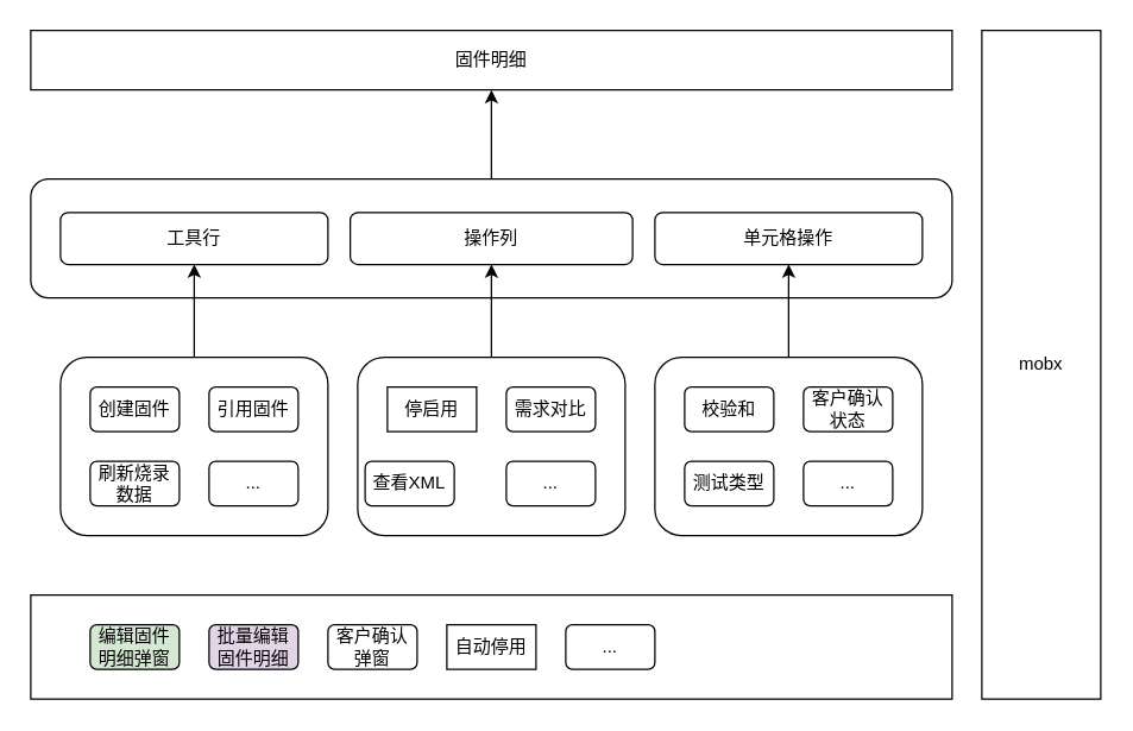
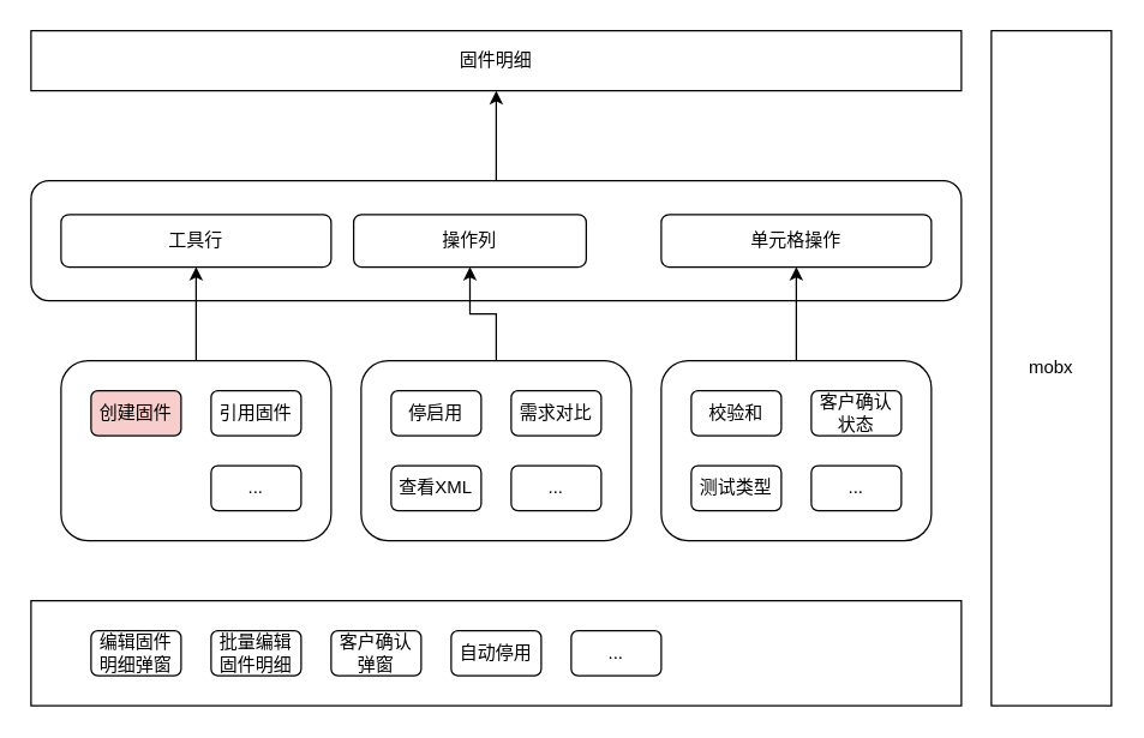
  <mxCell id="0" />
  <mxCell id="1" parent="0" />
  <mxCell id="2" style="edgeStyle=orthogonalEdgeStyle;rounded=0;orthogonalLoop=1;jettySize=auto;html=1;exitX=0.5;exitY=0;exitDx=0;exitDy=0;entryX=0.5;entryY=1;entryDx=0;entryDy=0;" edge="1" parent="1" source="3" target="27"><mxGeometry relative="1" as="geometry" /></mxCell>
  <mxCell id="3" value="" style="rounded=1;whiteSpace=wrap;html=1;" vertex="1" parent="1"><mxGeometry x="20" y="120" width="620" height="80" as="geometry" /></mxCell>
  <mxCell id="4" value="工具行" style="rounded=1;whiteSpace=wrap;html=1;" vertex="1" parent="1"><mxGeometry x="40" y="142.5" width="180" height="35" as="geometry" /></mxCell>
- <mxCell id="5" value="操作列" style="rounded=1;whiteSpace=wrap;html=1;" vertex="1" parent="1"><mxGeometry x="235" y="142.5" width="190" height="35" as="geometry" /></mxCell>
+ <mxCell id="5" value="操作列" style="rounded=1;whiteSpace=wrap;html=1;" vertex="1" parent="1"><mxGeometry x="235" y="142.5" width="155" height="35" as="geometry" /></mxCell>
  <mxCell id="6" value="单元格操作" style="rounded=1;whiteSpace=wrap;html=1;" vertex="1" parent="1"><mxGeometry x="440" y="142.5" width="180" height="35" as="geometry" /></mxCell>
  <mxCell id="7" style="edgeStyle=orthogonalEdgeStyle;rounded=0;orthogonalLoop=1;jettySize=auto;html=1;exitX=0.5;exitY=0;exitDx=0;exitDy=0;entryX=0.5;entryY=1;entryDx=0;entryDy=0;" edge="1" parent="1" source="8" target="4"><mxGeometry relative="1" as="geometry" /></mxCell>
  <mxCell id="8" value="" style="rounded=1;whiteSpace=wrap;html=1;" vertex="1" parent="1"><mxGeometry x="40" y="240" width="180" height="120" as="geometry" /></mxCell>
  <mxCell id="9" style="edgeStyle=orthogonalEdgeStyle;rounded=0;orthogonalLoop=1;jettySize=auto;html=1;exitX=0.5;exitY=0;exitDx=0;exitDy=0;entryX=0.5;entryY=1;entryDx=0;entryDy=0;" edge="1" parent="1" source="10" target="5"><mxGeometry relative="1" as="geometry" /></mxCell>
  <mxCell id="10" value="" style="rounded=1;whiteSpace=wrap;html=1;" vertex="1" parent="1"><mxGeometry x="240" y="240" width="180" height="120" as="geometry" /></mxCell>
  <mxCell id="11" style="edgeStyle=orthogonalEdgeStyle;rounded=0;orthogonalLoop=1;jettySize=auto;html=1;exitX=0.5;exitY=0;exitDx=0;exitDy=0;entryX=0.5;entryY=1;entryDx=0;entryDy=0;" edge="1" parent="1" source="12" target="6"><mxGeometry relative="1" as="geometry" /></mxCell>
  <mxCell id="12" value="" style="rounded=1;whiteSpace=wrap;html=1;" vertex="1" parent="1"><mxGeometry x="440" y="240" width="180" height="120" as="geometry" /></mxCell>
- <mxCell id="13" value="创建固件" style="rounded=1;whiteSpace=wrap;html=1;" vertex="1" parent="1"><mxGeometry x="60" y="260" width="60" height="30" as="geometry" /></mxCell>
+ <mxCell id="13" value="创建固件" style="rounded=1;whiteSpace=wrap;html=1;fillColor=#f8cecc;" vertex="1" parent="1"><mxGeometry x="60" y="260" width="60" height="30" as="geometry" /></mxCell>
  <mxCell id="14" value="引用固件" style="rounded=1;whiteSpace=wrap;html=1;" vertex="1" parent="1"><mxGeometry x="140" y="260" width="60" height="30" as="geometry" /></mxCell>
- <mxCell id="15" value="刷新烧录数据" style="rounded=1;whiteSpace=wrap;html=1;" vertex="1" parent="1"><mxGeometry x="60" y="310" width="60" height="30" as="geometry" /></mxCell>
- <mxCell id="16" value="停启用" style="whiteSpace=wrap;html=1;rounded=0;" vertex="1" parent="1"><mxGeometry x="260" y="260" width="60" height="30" as="geometry" /></mxCell>
- <mxCell id="17" value="查看XML" style="rounded=1;whiteSpace=wrap;html=1;" vertex="1" parent="1"><mxGeometry x="245" y="310" width="60" height="30" as="geometry" /></mxCell>
+ <mxCell id="16" value="停启用" style="rounded=1;whiteSpace=wrap;html=1;" vertex="1" parent="1"><mxGeometry x="260" y="260" width="60" height="30" as="geometry" /></mxCell>
+ <mxCell id="17" value="查看XML" style="rounded=1;whiteSpace=wrap;html=1;" vertex="1" parent="1"><mxGeometry x="260" y="310" width="60" height="30" as="geometry" /></mxCell>
  <mxCell id="18" value="校验和" style="rounded=1;whiteSpace=wrap;html=1;" vertex="1" parent="1"><mxGeometry x="460" y="260" width="60" height="30" as="geometry" /></mxCell>
  <mxCell id="19" value="测试类型" style="rounded=1;whiteSpace=wrap;html=1;" vertex="1" parent="1"><mxGeometry x="460" y="310" width="60" height="30" as="geometry" /></mxCell>
  <mxCell id="20" value="客户确认状态" style="rounded=1;whiteSpace=wrap;html=1;" vertex="1" parent="1"><mxGeometry x="540" y="260" width="60" height="30" as="geometry" /></mxCell>
  <mxCell id="21" value="mobx" style="rounded=0;whiteSpace=wrap;html=1;" vertex="1" parent="1"><mxGeometry x="660" y="20" width="80" height="450" as="geometry" /></mxCell>
  <mxCell id="22" value="" style="rounded=0;whiteSpace=wrap;html=1;" vertex="1" parent="1"><mxGeometry x="20" y="400" width="620" height="70" as="geometry" /></mxCell>
- <mxCell id="23" value="编辑固件明细弹窗" style="rounded=1;whiteSpace=wrap;html=1;fillColor=#d5e8d4;" vertex="1" parent="1"><mxGeometry x="60" y="420" width="60" height="30" as="geometry" /></mxCell>
- <mxCell id="24" value="批量编辑固件明细" style="rounded=1;whiteSpace=wrap;html=1;fillColor=#e1d5e7;" vertex="1" parent="1"><mxGeometry x="140" y="420" width="60" height="30" as="geometry" /></mxCell>
+ <mxCell id="23" value="编辑固件明细弹窗" style="rounded=1;whiteSpace=wrap;html=1;" vertex="1" parent="1"><mxGeometry x="60" y="420" width="60" height="30" as="geometry" /></mxCell>
+ <mxCell id="24" value="批量编辑固件明细" style="rounded=1;whiteSpace=wrap;html=1;" vertex="1" parent="1"><mxGeometry x="140" y="420" width="60" height="30" as="geometry" /></mxCell>
  <mxCell id="25" value="客户确认弹窗" style="rounded=1;whiteSpace=wrap;html=1;" vertex="1" parent="1"><mxGeometry x="220" y="420" width="60" height="30" as="geometry" /></mxCell>
- <mxCell id="26" value="自动停用" style="whiteSpace=wrap;html=1;rounded=0;" vertex="1" parent="1"><mxGeometry x="300" y="420" width="60" height="30" as="geometry" /></mxCell>
+ <mxCell id="26" value="自动停用" style="rounded=1;whiteSpace=wrap;html=1;" vertex="1" parent="1"><mxGeometry x="300" y="420" width="60" height="30" as="geometry" /></mxCell>
  <mxCell id="27" value="固件明细" style="rounded=0;whiteSpace=wrap;html=1;" vertex="1" parent="1"><mxGeometry x="20" y="20" width="620" height="40" as="geometry" /></mxCell>
  <mxCell id="28" value="..." style="rounded=1;whiteSpace=wrap;html=1;" vertex="1" parent="1"><mxGeometry x="140" y="310" width="60" height="30" as="geometry" /></mxCell>
  <mxCell id="29" value="需求对比" style="rounded=1;whiteSpace=wrap;html=1;" vertex="1" parent="1"><mxGeometry x="340" y="260" width="60" height="30" as="geometry" /></mxCell>
  <mxCell id="30" value="..." style="rounded=1;whiteSpace=wrap;html=1;" vertex="1" parent="1"><mxGeometry x="340" y="310" width="60" height="30" as="geometry" /></mxCell>
  <mxCell id="31" value="..." style="rounded=1;whiteSpace=wrap;html=1;" vertex="1" parent="1"><mxGeometry x="540" y="310" width="60" height="30" as="geometry" /></mxCell>
  <mxCell id="32" value="..." style="rounded=1;whiteSpace=wrap;html=1;" vertex="1" parent="1"><mxGeometry x="380" y="420" width="60" height="30" as="geometry" /></mxCell>
